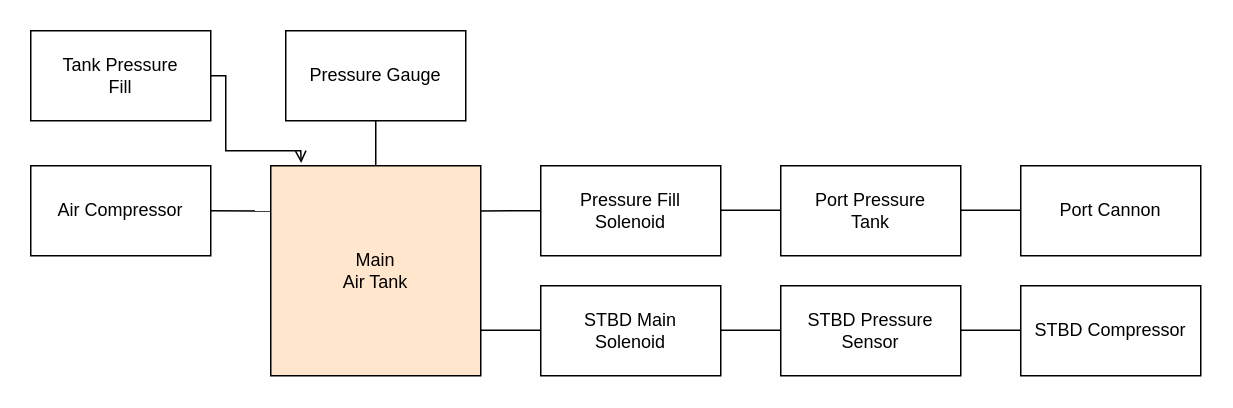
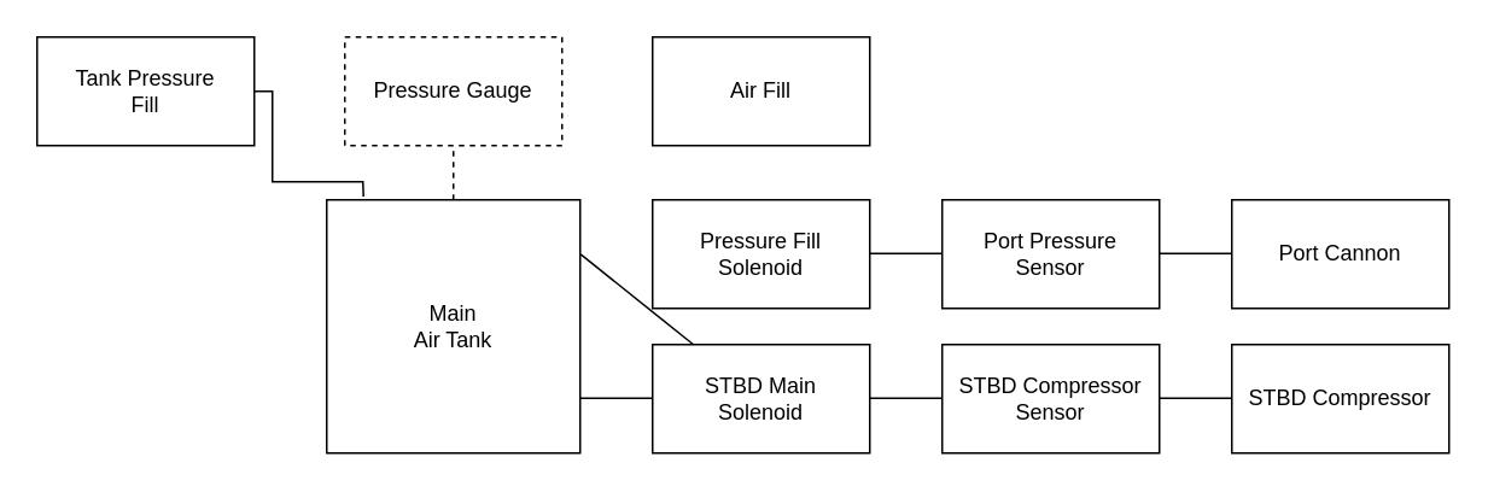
  <mxCell id="0" />
  <mxCell id="1" parent="0" />
- <mxCell id="2" value="&lt;div&gt;Main &lt;br&gt;&lt;/div&gt;&lt;div&gt;Air Tank&lt;br&gt;&lt;/div&gt;" style="whiteSpace=wrap;html=1;aspect=fixed;fillColor=#ffe6cc;" vertex="1" parent="1"><mxGeometry x="180" y="110" width="140" height="140" as="geometry" /></mxCell>
+ <mxCell id="2" value="&lt;div&gt;Main &lt;br&gt;&lt;/div&gt;&lt;div&gt;Air Tank&lt;br&gt;&lt;/div&gt;" style="whiteSpace=wrap;html=1;aspect=fixed;" vertex="1" parent="1"><mxGeometry x="180" y="110" width="140" height="140" as="geometry" /></mxCell>
  <mxCell id="3" value="&lt;div&gt;Tank Pressure &lt;br&gt;&lt;/div&gt;&lt;div&gt;Fill&lt;br&gt;&lt;/div&gt;" style="rounded=0;whiteSpace=wrap;html=1;" vertex="1" parent="1"><mxGeometry x="20" y="20" width="120" height="60" as="geometry" /></mxCell>
- <mxCell id="4" value="Pressure Gauge " style="rounded=0;whiteSpace=wrap;html=1;" vertex="1" parent="1"><mxGeometry x="190" y="20" width="120" height="60" as="geometry" /></mxCell>
- <mxCell id="6" value="&lt;div&gt;STBD Pressure &lt;br&gt;&lt;/div&gt;&lt;div&gt;Sensor&lt;br&gt;&lt;/div&gt;" style="rounded=0;whiteSpace=wrap;html=1;" vertex="1" parent="1"><mxGeometry x="520" y="190" width="120" height="60" as="geometry" /></mxCell>
- <mxCell id="7" value="&lt;div&gt;Port Pressure &lt;br&gt;&lt;/div&gt;&lt;div&gt;Tank&lt;br&gt;&lt;/div&gt;" style="rounded=0;whiteSpace=wrap;html=1;" vertex="1" parent="1"><mxGeometry x="520" y="110" width="120" height="60" as="geometry" /></mxCell>
- <mxCell id="8" value="Air Compressor" style="rounded=0;whiteSpace=wrap;html=1;" vertex="1" parent="1"><mxGeometry x="20" y="110" width="120" height="60" as="geometry" /></mxCell>
+ <mxCell id="4" value="Pressure Gauge " style="rounded=0;whiteSpace=wrap;html=1;dashed=1;" vertex="1" parent="1"><mxGeometry x="190" y="20" width="120" height="60" as="geometry" /></mxCell>
+ <mxCell id="5" value="Air Fill" style="rounded=0;whiteSpace=wrap;html=1;" vertex="1" parent="1"><mxGeometry x="360" y="20" width="120" height="60" as="geometry" /></mxCell>
+ <mxCell id="6" value="&lt;div&gt;STBD Compressor &lt;br&gt;&lt;/div&gt;&lt;div&gt;Sensor&lt;br&gt;&lt;/div&gt;" style="rounded=0;whiteSpace=wrap;html=1;" vertex="1" parent="1"><mxGeometry x="520" y="190" width="120" height="60" as="geometry" /></mxCell>
+ <mxCell id="7" value="&lt;div&gt;Port Pressure &lt;br&gt;&lt;/div&gt;&lt;div&gt;Sensor&lt;br&gt;&lt;/div&gt;" style="rounded=0;whiteSpace=wrap;html=1;" vertex="1" parent="1"><mxGeometry x="520" y="110" width="120" height="60" as="geometry" /></mxCell>
  <mxCell id="9" value="&lt;div&gt;Pressure Fill&lt;/div&gt;&lt;div&gt;Solenoid&lt;br&gt;&lt;/div&gt;" style="rounded=0;whiteSpace=wrap;html=1;" vertex="1" parent="1"><mxGeometry x="360" y="110" width="120" height="60" as="geometry" /></mxCell>
  <mxCell id="10" value="&lt;div&gt;STBD Main&lt;/div&gt;&lt;div&gt;Solenoid&lt;br&gt;&lt;/div&gt;" style="rounded=0;whiteSpace=wrap;html=1;" vertex="1" parent="1"><mxGeometry x="360" y="190" width="120" height="60" as="geometry" /></mxCell>
  <mxCell id="11" value="Port Cannon" style="rounded=0;whiteSpace=wrap;html=1;" vertex="1" parent="1"><mxGeometry x="680" y="110" width="120" height="60" as="geometry" /></mxCell>
  <mxCell id="12" value="STBD Compressor" style="rounded=0;whiteSpace=wrap;html=1;" vertex="1" parent="1"><mxGeometry x="680" y="190" width="120" height="60" as="geometry" /></mxCell>
- <mxCell id="13" value="" style="endArrow=none;html=1;rounded=0;exitX=1;exitY=0.5;exitDx=0;exitDy=0;entryX=0;entryY=0.216;entryDx=0;entryDy=0;entryPerimeter=0;" edge="1" parent="1" source="8" target="2"><mxGeometry width="50" height="50" relative="1" as="geometry"><mxPoint x="610" y="110" as="sourcePoint" /><mxPoint x="660" y="60" as="targetPoint" /></mxGeometry></mxCell>
- <mxCell id="14" value="" style="endArrow=open;html=1;rounded=0;exitX=1;exitY=0.5;exitDx=0;exitDy=0;entryX=0.145;entryY=-0.013;entryDx=0;entryDy=0;entryPerimeter=0;" edge="1" parent="1" source="3" target="2"><mxGeometry width="50" height="50" relative="1" as="geometry"><mxPoint x="310" y="120" as="sourcePoint" /><mxPoint x="360" y="70" as="targetPoint" /><Array as="points"><mxPoint x="150" y="50" /><mxPoint x="150" y="100" /><mxPoint x="200" y="100" /></Array></mxGeometry></mxCell>
- <mxCell id="15" value="" style="endArrow=none;html=1;rounded=0;exitX=0.5;exitY=0;exitDx=0;exitDy=0;entryX=0.5;entryY=1;entryDx=0;entryDy=0;" edge="1" parent="1" source="2" target="4"><mxGeometry width="50" height="50" relative="1" as="geometry"><mxPoint x="250" y="130" as="sourcePoint" /><mxPoint x="300" y="80" as="targetPoint" /></mxGeometry></mxCell>
- <mxCell id="16" value="" style="endArrow=none;html=1;rounded=0;exitX=1.002;exitY=0.215;exitDx=0;exitDy=0;exitPerimeter=0;entryX=0;entryY=0.5;entryDx=0;entryDy=0;" edge="1" parent="1" source="2" target="9"><mxGeometry width="50" height="50" relative="1" as="geometry"><mxPoint x="390" y="140" as="sourcePoint" /><mxPoint x="440" y="90" as="targetPoint" /></mxGeometry></mxCell>
+ <mxCell id="14" value="" style="endArrow=none;html=1;rounded=0;exitX=1;exitY=0.5;exitDx=0;exitDy=0;entryX=0.145;entryY=-0.013;entryDx=0;entryDy=0;entryPerimeter=0;" edge="1" parent="1" source="3" target="2"><mxGeometry width="50" height="50" relative="1" as="geometry"><mxPoint x="310" y="120" as="sourcePoint" /><mxPoint x="360" y="70" as="targetPoint" /><Array as="points"><mxPoint x="150" y="50" /><mxPoint x="150" y="100" /><mxPoint x="200" y="100" /></Array></mxGeometry></mxCell>
+ <mxCell id="15" value="" style="endArrow=none;html=1;rounded=0;exitX=0.5;exitY=0;exitDx=0;exitDy=0;entryX=0.5;entryY=1;entryDx=0;entryDy=0;dashed=1;" edge="1" parent="1" source="2" target="4"><mxGeometry width="50" height="50" relative="1" as="geometry"><mxPoint x="250" y="130" as="sourcePoint" /><mxPoint x="300" y="80" as="targetPoint" /></mxGeometry></mxCell>
+ <mxCell id="16" value="" style="endArrow=none;html=1;rounded=0;exitX=1.002;exitY=0.215;exitDx=0;exitDy=0;exitPerimeter=0;" edge="1" parent="1" source="2" target="10"><mxGeometry width="50" height="50" relative="1" as="geometry"><mxPoint x="390" y="140" as="sourcePoint" /><mxPoint x="440" y="90" as="targetPoint" /></mxGeometry></mxCell>
  <mxCell id="17" value="" style="endArrow=none;html=1;rounded=0;exitX=1.002;exitY=0.215;exitDx=0;exitDy=0;exitPerimeter=0;entryX=0;entryY=0.5;entryDx=0;entryDy=0;" edge="1" parent="1"><mxGeometry width="50" height="50" relative="1" as="geometry"><mxPoint x="320" y="219.71" as="sourcePoint" /><mxPoint x="360" y="219.71" as="targetPoint" /></mxGeometry></mxCell>
  <mxCell id="18" value="" style="endArrow=none;html=1;rounded=0;exitX=1.002;exitY=0.215;exitDx=0;exitDy=0;exitPerimeter=0;entryX=0;entryY=0.5;entryDx=0;entryDy=0;" edge="1" parent="1"><mxGeometry width="50" height="50" relative="1" as="geometry"><mxPoint x="480" y="139.71" as="sourcePoint" /><mxPoint x="520" y="139.71" as="targetPoint" /></mxGeometry></mxCell>
  <mxCell id="19" value="" style="endArrow=none;html=1;rounded=0;exitX=1.002;exitY=0.215;exitDx=0;exitDy=0;exitPerimeter=0;entryX=0;entryY=0.5;entryDx=0;entryDy=0;" edge="1" parent="1"><mxGeometry width="50" height="50" relative="1" as="geometry"><mxPoint x="480" y="219.71" as="sourcePoint" /><mxPoint x="520" y="219.71" as="targetPoint" /></mxGeometry></mxCell>
  <mxCell id="20" value="" style="endArrow=none;html=1;rounded=0;entryX=0;entryY=0.5;entryDx=0;entryDy=0;" edge="1" parent="1"><mxGeometry width="50" height="50" relative="1" as="geometry"><mxPoint x="640" y="219.71" as="sourcePoint" /><mxPoint x="680" y="219.71" as="targetPoint" /></mxGeometry></mxCell>
  <mxCell id="21" value="" style="endArrow=none;html=1;rounded=0;exitX=1.002;exitY=0.215;exitDx=0;exitDy=0;exitPerimeter=0;entryX=0;entryY=0.5;entryDx=0;entryDy=0;" edge="1" parent="1"><mxGeometry width="50" height="50" relative="1" as="geometry"><mxPoint x="640" y="139.71" as="sourcePoint" /><mxPoint x="680" y="139.71" as="targetPoint" /></mxGeometry></mxCell>
